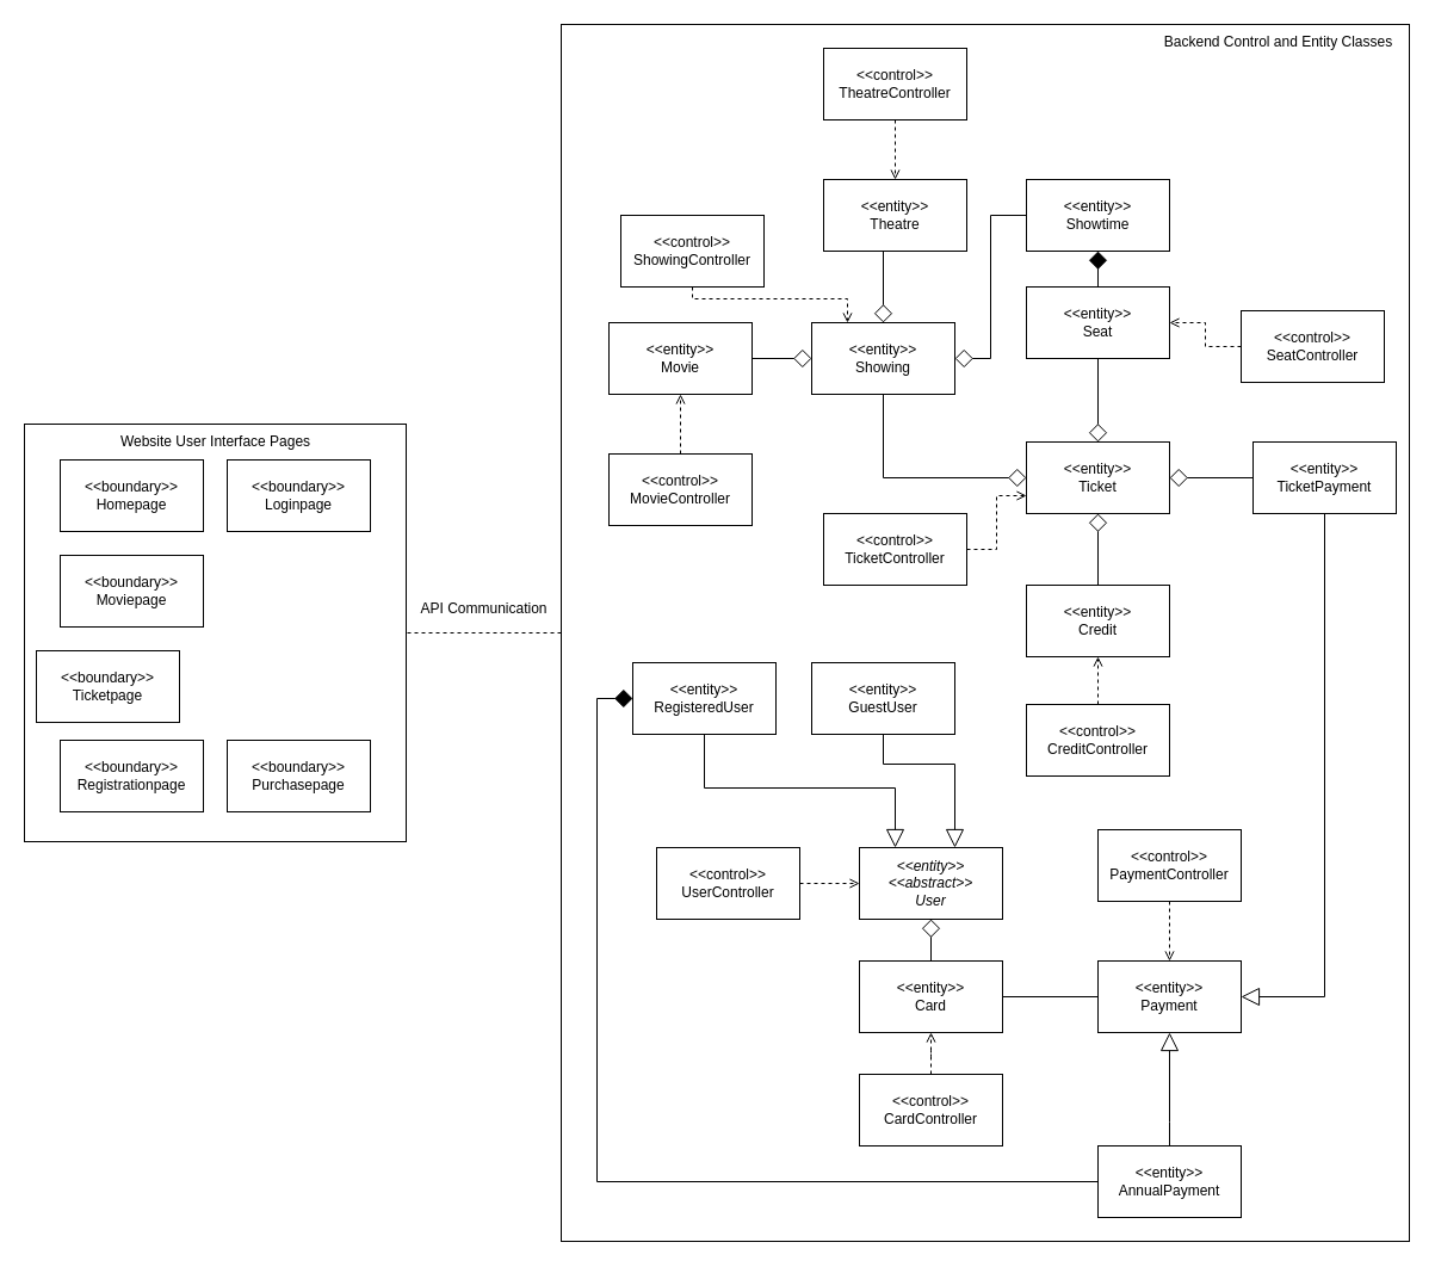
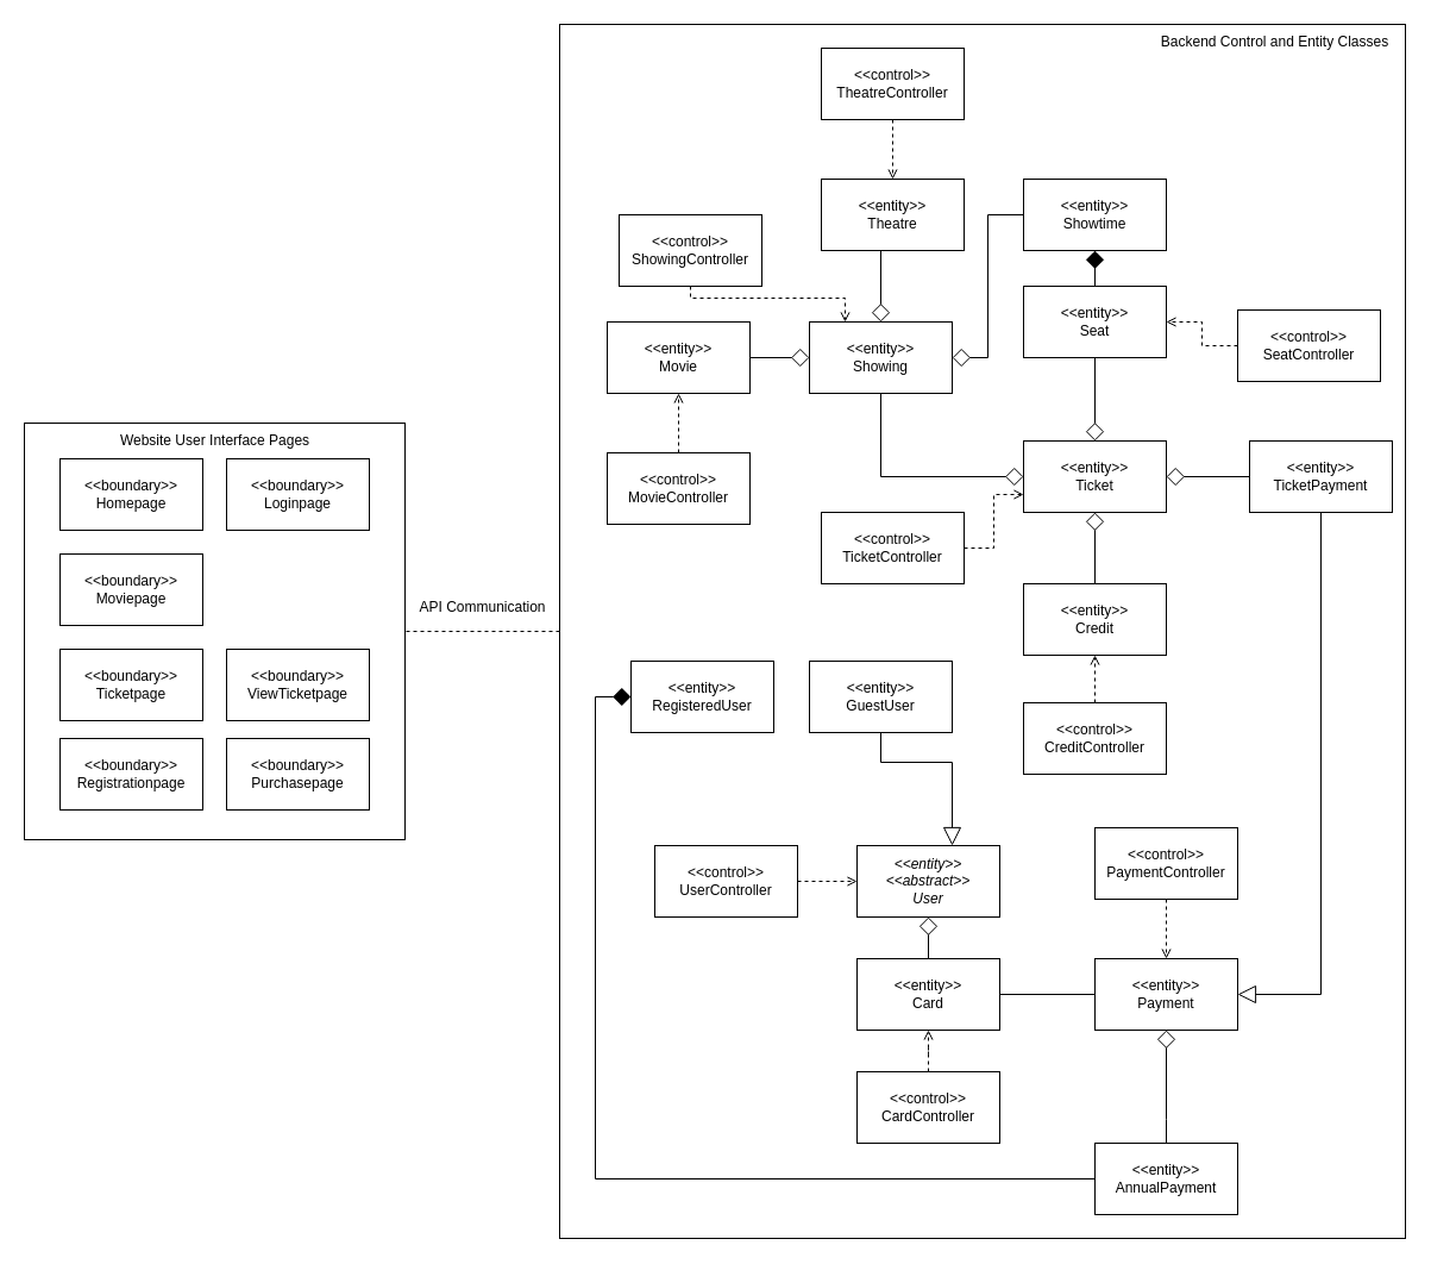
  <mxCell id="0" />
  <mxCell id="1" parent="0" />
  <mxCell id="2" style="edgeStyle=orthogonalEdgeStyle;rounded=0;orthogonalLoop=1;jettySize=auto;html=1;dashed=1;endArrow=none;endFill=0;entryX=1;entryY=0.5;entryDx=0;entryDy=0;" edge="1" parent="1" source="3" target="4"><mxGeometry relative="1" as="geometry"><mxPoint x="350.471" y="1040" as="targetPoint" /></mxGeometry></mxCell>
  <mxCell id="3" value="" style="rounded=0;whiteSpace=wrap;html=1;" vertex="1" parent="1"><mxGeometry x="470" y="20" width="711" height="1020" as="geometry" /></mxCell>
  <mxCell id="4" value="" style="rounded=0;whiteSpace=wrap;html=1;" vertex="1" parent="1"><mxGeometry x="20" y="355" width="320" height="350" as="geometry" /></mxCell>
  <mxCell id="5" style="edgeStyle=orthogonalEdgeStyle;rounded=0;orthogonalLoop=1;jettySize=auto;html=1;startArrow=none;startFill=0;endArrow=diamond;endFill=1;startSize=13;endSize=13;" parent="1" source="31" target="29" edge="1"><mxGeometry relative="1" as="geometry"><Array as="points" /><mxPoint x="890" y="500" as="sourcePoint" /><mxPoint x="820" y="500" as="targetPoint" /></mxGeometry></mxCell>
  <mxCell id="6" style="edgeStyle=orthogonalEdgeStyle;rounded=0;orthogonalLoop=1;jettySize=auto;html=1;startArrow=diamond;startFill=0;endArrow=none;endFill=0;startSize=13;endSize=6;entryX=0.5;entryY=1;entryDx=0;entryDy=0;" parent="1" source="21" target="22" edge="1"><mxGeometry relative="1" as="geometry"><Array as="points"><mxPoint x="740" y="210" /></Array><mxPoint x="920" y="652" as="sourcePoint" /><mxPoint x="990" y="652" as="targetPoint" /></mxGeometry></mxCell>
  <mxCell id="7" style="edgeStyle=orthogonalEdgeStyle;rounded=0;orthogonalLoop=1;jettySize=auto;html=1;startArrow=diamond;startFill=0;endArrow=none;endFill=0;startSize=13;endSize=6;" parent="1" source="21" target="29" edge="1"><mxGeometry relative="1" as="geometry"><mxPoint x="740" y="315" as="sourcePoint" /><mxPoint x="740" y="452.5" as="targetPoint" /><Array as="points"><mxPoint x="830" y="300" /><mxPoint x="830" y="180" /></Array></mxGeometry></mxCell>
  <mxCell id="8" style="edgeStyle=orthogonalEdgeStyle;rounded=0;orthogonalLoop=1;jettySize=auto;html=1;startArrow=none;startFill=0;endArrow=diamond;endFill=0;endSize=13;startSize=13;" parent="1" source="19" target="21" edge="1"><mxGeometry relative="1" as="geometry"><mxPoint x="990" y="455" as="sourcePoint" /><Array as="points" /><mxPoint x="840" y="585" as="targetPoint" /></mxGeometry></mxCell>
- <mxCell id="9" style="edgeStyle=orthogonalEdgeStyle;rounded=0;orthogonalLoop=1;jettySize=auto;html=1;startArrow=none;startFill=0;endArrow=block;endFill=0;startSize=13;endSize=13;" parent="1" source="28" target="24" edge="1"><mxGeometry relative="1" as="geometry"><Array as="points"><mxPoint x="980" y="940" /><mxPoint x="980" y="940" /></Array><mxPoint x="670" y="915" as="sourcePoint" /></mxGeometry></mxCell>
+ <mxCell id="9" style="edgeStyle=orthogonalEdgeStyle;rounded=0;orthogonalLoop=1;jettySize=auto;html=1;startArrow=none;startFill=0;endArrow=diamond;endFill=0;startSize=13;endSize=13;" parent="1" source="28" target="24" edge="1"><mxGeometry relative="1" as="geometry"><Array as="points"><mxPoint x="980" y="940" /><mxPoint x="980" y="940" /></Array><mxPoint x="670" y="915" as="sourcePoint" /></mxGeometry></mxCell>
  <mxCell id="10" style="edgeStyle=orthogonalEdgeStyle;rounded=0;orthogonalLoop=1;jettySize=auto;html=1;exitX=0;exitY=0.5;exitDx=0;exitDy=0;entryX=0;entryY=0.5;entryDx=0;entryDy=0;endArrow=diamond;endFill=1;endSize=13;" parent="1" source="28" target="14" edge="1"><mxGeometry relative="1" as="geometry"><mxPoint x="310" y="965" as="sourcePoint" /><mxPoint x="300" y="-4" as="targetPoint" /></mxGeometry></mxCell>
  <mxCell id="11" style="edgeStyle=orthogonalEdgeStyle;rounded=0;orthogonalLoop=1;jettySize=auto;html=1;startArrow=none;startFill=0;endArrow=block;endFill=0;startSize=13;endSize=13;exitX=0.5;exitY=1;exitDx=0;exitDy=0;" parent="1" source="27" target="24" edge="1"><mxGeometry relative="1" as="geometry"><mxPoint x="1090" y="500" as="sourcePoint" /><Array as="points"><mxPoint x="1110" y="835" /></Array></mxGeometry></mxCell>
- <mxCell id="12" style="edgeStyle=orthogonalEdgeStyle;rounded=0;orthogonalLoop=1;jettySize=auto;html=1;startArrow=none;startFill=0;endArrow=block;endFill=0;startSize=13;endSize=13;entryX=0.25;entryY=0;entryDx=0;entryDy=0;" parent="1" source="14" target="17" edge="1"><mxGeometry relative="1" as="geometry"><Array as="points"><mxPoint x="590" y="660" /><mxPoint x="750" y="660" /></Array><mxPoint x="400" y="610" as="sourcePoint" /><mxPoint x="530" y="685" as="targetPoint" /></mxGeometry></mxCell>
  <mxCell id="13" style="edgeStyle=orthogonalEdgeStyle;rounded=0;orthogonalLoop=1;jettySize=auto;html=1;startArrow=none;startFill=0;endArrow=diamond;endFill=0;endSize=13;startSize=13;" parent="1" source="18" target="25" edge="1"><mxGeometry relative="1" as="geometry"><mxPoint x="684" y="730" as="sourcePoint" /><mxPoint x="600" y="774" as="targetPoint" /><Array as="points" /></mxGeometry></mxCell>
  <mxCell id="14" value="&amp;lt;&amp;lt;entity&amp;gt;&amp;gt;&lt;br&gt;RegisteredUser" style="rounded=0;whiteSpace=wrap;html=1;shadow=0;" parent="1" vertex="1"><mxGeometry x="530" y="555" width="120" height="60" as="geometry" /></mxCell>
  <mxCell id="15" value="&amp;lt;&amp;lt;entity&amp;gt;&amp;gt;&lt;br&gt;GuestUser" style="rounded=0;whiteSpace=wrap;html=1;shadow=0;" parent="1" vertex="1"><mxGeometry x="680" y="555" width="120" height="60" as="geometry" /></mxCell>
  <mxCell id="16" style="edgeStyle=orthogonalEdgeStyle;rounded=0;orthogonalLoop=1;jettySize=auto;html=1;exitX=0.5;exitY=1;exitDx=0;exitDy=0;entryX=0.5;entryY=0;entryDx=0;entryDy=0;startArrow=diamond;startFill=0;endArrow=none;endFill=0;startSize=13;endSize=13;targetPerimeterSpacing=13;" parent="1" source="17" target="32" edge="1"><mxGeometry relative="1" as="geometry" /></mxCell>
  <mxCell id="17" value="&lt;i&gt;&amp;lt;&amp;lt;entity&amp;gt;&amp;gt;&lt;br&gt;&amp;lt;&amp;lt;abstract&amp;gt;&amp;gt;&lt;br&gt;User&lt;/i&gt;" style="rounded=0;whiteSpace=wrap;html=1;shadow=0;" parent="1" vertex="1"><mxGeometry x="720" y="710" width="120" height="60" as="geometry" /></mxCell>
  <mxCell id="18" value="&amp;lt;&amp;lt;entity&amp;gt;&amp;gt;&lt;br&gt;Credit" style="rounded=0;whiteSpace=wrap;html=1;shadow=0;" parent="1" vertex="1"><mxGeometry x="860" y="490" width="120" height="60" as="geometry" /></mxCell>
  <mxCell id="19" value="&amp;lt;&amp;lt;entity&amp;gt;&amp;gt;&lt;br&gt;Movie" style="rounded=0;whiteSpace=wrap;html=1;shadow=0;" parent="1" vertex="1"><mxGeometry x="510" y="270" width="120" height="60" as="geometry" /></mxCell>
  <mxCell id="20" style="edgeStyle=orthogonalEdgeStyle;rounded=0;orthogonalLoop=1;jettySize=auto;html=1;startArrow=none;startFill=0;endArrow=diamond;endFill=0;endSize=13;entryX=0;entryY=0.5;entryDx=0;entryDy=0;exitX=0.5;exitY=1;exitDx=0;exitDy=0;" parent="1" source="21" target="25" edge="1"><mxGeometry relative="1" as="geometry"><Array as="points"><mxPoint x="740" y="400" /></Array><mxPoint x="720" y="360" as="sourcePoint" /><mxPoint x="700" y="420" as="targetPoint" /></mxGeometry></mxCell>
  <mxCell id="21" value="&amp;lt;&amp;lt;entity&amp;gt;&amp;gt;&lt;br&gt;Showing" style="rounded=0;whiteSpace=wrap;html=1;shadow=0;" parent="1" vertex="1"><mxGeometry x="680" y="270" width="120" height="60" as="geometry" /></mxCell>
  <mxCell id="22" value="&amp;lt;&amp;lt;entity&amp;gt;&amp;gt;&lt;br&gt;Theatre" style="rounded=0;whiteSpace=wrap;html=1;shadow=0;" parent="1" vertex="1"><mxGeometry x="690" y="150" width="120" height="60" as="geometry" /></mxCell>
  <mxCell id="23" style="edgeStyle=orthogonalEdgeStyle;rounded=0;orthogonalLoop=1;jettySize=auto;html=1;exitX=0;exitY=0.5;exitDx=0;exitDy=0;entryX=1;entryY=0.5;entryDx=0;entryDy=0;endArrow=none;endFill=0;endSize=13;" parent="1" source="24" target="32" edge="1"><mxGeometry relative="1" as="geometry" /></mxCell>
  <mxCell id="24" value="&amp;lt;&amp;lt;entity&amp;gt;&amp;gt;&lt;br&gt;Payment" style="rounded=0;whiteSpace=wrap;html=1;shadow=0;" parent="1" vertex="1"><mxGeometry x="920" y="805" width="120" height="60" as="geometry" /></mxCell>
  <mxCell id="25" value="&amp;lt;&amp;lt;entity&amp;gt;&amp;gt;&lt;br&gt;Ticket" style="rounded=0;whiteSpace=wrap;html=1;shadow=0;" parent="1" vertex="1"><mxGeometry x="860" y="370" width="120" height="60" as="geometry" /></mxCell>
  <mxCell id="26" style="edgeStyle=orthogonalEdgeStyle;rounded=0;orthogonalLoop=1;jettySize=auto;html=1;exitX=0;exitY=0.5;exitDx=0;exitDy=0;entryX=1;entryY=0.5;entryDx=0;entryDy=0;startArrow=none;startFill=0;endArrow=diamond;endFill=0;endSize=13;" parent="1" source="27" target="25" edge="1"><mxGeometry relative="1" as="geometry"><Array as="points"><mxPoint x="1060" y="400" /><mxPoint x="1060" y="400" /></Array></mxGeometry></mxCell>
  <mxCell id="27" value="&amp;lt;&amp;lt;entity&amp;gt;&amp;gt;&lt;br&gt;TicketPayment" style="rounded=0;whiteSpace=wrap;html=1;shadow=0;" parent="1" vertex="1"><mxGeometry x="1050" y="370" width="120" height="60" as="geometry" /></mxCell>
  <mxCell id="28" value="&amp;lt;&amp;lt;entity&amp;gt;&amp;gt;&lt;br&gt;AnnualPayment" style="rounded=0;whiteSpace=wrap;html=1;shadow=0;" parent="1" vertex="1"><mxGeometry x="920" y="960" width="120" height="60" as="geometry" /></mxCell>
  <mxCell id="29" value="&amp;lt;&amp;lt;entity&amp;gt;&amp;gt;&lt;br&gt;Showtime" style="rounded=0;whiteSpace=wrap;html=1;shadow=0;" parent="1" vertex="1"><mxGeometry x="860" y="150" width="120" height="60" as="geometry" /></mxCell>
  <mxCell id="30" style="edgeStyle=orthogonalEdgeStyle;rounded=0;orthogonalLoop=1;jettySize=auto;html=1;startArrow=none;startFill=0;endArrow=diamond;endFill=0;endSize=13;entryX=0.5;entryY=0;entryDx=0;entryDy=0;" parent="1" source="31" target="25" edge="1"><mxGeometry relative="1" as="geometry"><mxPoint x="850" y="345" as="targetPoint" /></mxGeometry></mxCell>
  <mxCell id="31" value="&amp;lt;&amp;lt;entity&amp;gt;&amp;gt;&lt;br&gt;Seat" style="rounded=0;whiteSpace=wrap;html=1;shadow=0;" parent="1" vertex="1"><mxGeometry x="860" y="240" width="120" height="60" as="geometry" /></mxCell>
  <mxCell id="32" value="&amp;lt;&amp;lt;entity&amp;gt;&amp;gt;&lt;br&gt;Card" style="rounded=0;whiteSpace=wrap;html=1;shadow=0;" parent="1" vertex="1"><mxGeometry x="720" y="805" width="120" height="60" as="geometry" /></mxCell>
  <mxCell id="33" style="edgeStyle=orthogonalEdgeStyle;rounded=0;orthogonalLoop=1;jettySize=auto;html=1;entryX=0.5;entryY=0;entryDx=0;entryDy=0;dashed=1;endArrow=open;endFill=0;" edge="1" parent="1" source="34" target="24"><mxGeometry relative="1" as="geometry" /></mxCell>
  <mxCell id="34" value="&amp;lt;&amp;lt;control&amp;gt;&amp;gt;&lt;br&gt;PaymentController" style="rounded=0;whiteSpace=wrap;html=1;shadow=0;" parent="1" vertex="1"><mxGeometry x="920" y="695" width="120" height="60" as="geometry" /></mxCell>
  <mxCell id="35" style="edgeStyle=orthogonalEdgeStyle;rounded=0;orthogonalLoop=1;jettySize=auto;html=1;entryX=1;entryY=0.5;entryDx=0;entryDy=0;dashed=1;endArrow=open;endFill=0;" edge="1" parent="1" source="36" target="31"><mxGeometry relative="1" as="geometry" /></mxCell>
  <mxCell id="36" value="&amp;lt;&amp;lt;control&amp;gt;&amp;gt;&lt;br&gt;SeatController" style="rounded=0;whiteSpace=wrap;html=1;shadow=0;" parent="1" vertex="1"><mxGeometry x="1040" y="260" width="120" height="60" as="geometry" /></mxCell>
  <mxCell id="37" style="edgeStyle=orthogonalEdgeStyle;rounded=0;orthogonalLoop=1;jettySize=auto;html=1;entryX=0.5;entryY=0;entryDx=0;entryDy=0;endArrow=open;endFill=0;dashed=1;" edge="1" parent="1" source="38" target="22"><mxGeometry relative="1" as="geometry" /></mxCell>
  <mxCell id="38" value="&amp;lt;&amp;lt;control&amp;gt;&amp;gt;&lt;br&gt;TheatreController" style="rounded=0;whiteSpace=wrap;html=1;shadow=0;" parent="1" vertex="1"><mxGeometry x="690" y="40" width="120" height="60" as="geometry" /></mxCell>
  <mxCell id="39" style="edgeStyle=orthogonalEdgeStyle;rounded=0;orthogonalLoop=1;jettySize=auto;html=1;entryX=0.5;entryY=1;entryDx=0;entryDy=0;dashed=1;endArrow=open;endFill=0;" edge="1" parent="1" source="40" target="19"><mxGeometry relative="1" as="geometry" /></mxCell>
  <mxCell id="40" value="&amp;lt;&amp;lt;control&amp;gt;&amp;gt;&lt;br&gt;MovieController" style="rounded=0;whiteSpace=wrap;html=1;shadow=0;" parent="1" vertex="1"><mxGeometry x="510" y="380" width="120" height="60" as="geometry" /></mxCell>
  <mxCell id="41" style="edgeStyle=orthogonalEdgeStyle;rounded=0;orthogonalLoop=1;jettySize=auto;html=1;entryX=0;entryY=0.75;entryDx=0;entryDy=0;dashed=1;endArrow=open;endFill=0;" edge="1" parent="1" source="42" target="25"><mxGeometry relative="1" as="geometry" /></mxCell>
  <mxCell id="42" value="&amp;lt;&amp;lt;control&amp;gt;&amp;gt;&lt;br&gt;TicketController" style="rounded=0;whiteSpace=wrap;html=1;shadow=0;" parent="1" vertex="1"><mxGeometry x="690" y="430" width="120" height="60" as="geometry" /></mxCell>
  <mxCell id="43" style="edgeStyle=orthogonalEdgeStyle;rounded=0;orthogonalLoop=1;jettySize=auto;html=1;entryX=0.25;entryY=0;entryDx=0;entryDy=0;dashed=1;endArrow=open;endFill=0;" edge="1" parent="1" source="44" target="21"><mxGeometry relative="1" as="geometry"><Array as="points"><mxPoint x="580" y="250" /><mxPoint x="710" y="250" /></Array></mxGeometry></mxCell>
  <mxCell id="44" value="&amp;lt;&amp;lt;control&amp;gt;&amp;gt;&lt;br&gt;ShowingController" style="rounded=0;whiteSpace=wrap;html=1;shadow=0;" parent="1" vertex="1"><mxGeometry x="520" y="180" width="120" height="60" as="geometry" /></mxCell>
  <mxCell id="45" style="edgeStyle=orthogonalEdgeStyle;rounded=0;orthogonalLoop=1;jettySize=auto;html=1;entryX=0.5;entryY=1;entryDx=0;entryDy=0;dashed=1;endArrow=open;endFill=0;" edge="1" parent="1" source="46" target="32"><mxGeometry relative="1" as="geometry" /></mxCell>
  <mxCell id="46" value="&amp;lt;&amp;lt;control&amp;gt;&amp;gt;&lt;br&gt;CardController" style="rounded=0;whiteSpace=wrap;html=1;shadow=0;" parent="1" vertex="1"><mxGeometry x="720" y="900" width="120" height="60" as="geometry" /></mxCell>
  <mxCell id="47" style="edgeStyle=orthogonalEdgeStyle;rounded=0;orthogonalLoop=1;jettySize=auto;html=1;entryX=0.5;entryY=1;entryDx=0;entryDy=0;dashed=1;endArrow=open;endFill=0;" edge="1" parent="1" source="48" target="18"><mxGeometry relative="1" as="geometry" /></mxCell>
  <mxCell id="48" value="&amp;lt;&amp;lt;control&amp;gt;&amp;gt;&lt;br&gt;CreditController" style="rounded=0;whiteSpace=wrap;html=1;shadow=0;" parent="1" vertex="1"><mxGeometry x="860" y="590" width="120" height="60" as="geometry" /></mxCell>
  <mxCell id="49" style="edgeStyle=orthogonalEdgeStyle;rounded=0;orthogonalLoop=1;jettySize=auto;html=1;entryX=0;entryY=0.5;entryDx=0;entryDy=0;dashed=1;endArrow=open;endFill=0;" edge="1" parent="1" source="50" target="17"><mxGeometry relative="1" as="geometry" /></mxCell>
  <mxCell id="50" value="&amp;lt;&amp;lt;control&amp;gt;&amp;gt;&lt;br&gt;UserController" style="rounded=0;whiteSpace=wrap;html=1;shadow=0;" parent="1" vertex="1"><mxGeometry x="550" y="710" width="120" height="60" as="geometry" /></mxCell>
  <mxCell id="51" value="&amp;lt;&amp;lt;boundary&amp;gt;&amp;gt;&lt;br&gt;Loginpage" style="rounded=0;whiteSpace=wrap;html=1;shadow=0;" vertex="1" parent="1"><mxGeometry x="190" y="385" width="120" height="60" as="geometry" /></mxCell>
  <mxCell id="52" value="&amp;lt;&amp;lt;boundary&amp;gt;&amp;gt;&lt;br&gt;Homepage" style="rounded=0;whiteSpace=wrap;html=1;shadow=0;" vertex="1" parent="1"><mxGeometry x="50" y="385" width="120" height="60" as="geometry" /></mxCell>
  <mxCell id="53" value="&amp;lt;&amp;lt;boundary&amp;gt;&amp;gt;&lt;br&gt;Registrationpage" style="rounded=0;whiteSpace=wrap;html=1;shadow=0;" vertex="1" parent="1"><mxGeometry x="50" y="620" width="120" height="60" as="geometry" /></mxCell>
  <mxCell id="54" value="&amp;lt;&amp;lt;boundary&amp;gt;&amp;gt;&lt;br&gt;Moviepage" style="rounded=0;whiteSpace=wrap;html=1;shadow=0;" vertex="1" parent="1"><mxGeometry x="50" y="465" width="120" height="60" as="geometry" /></mxCell>
- <mxCell id="55" value="&amp;lt;&amp;lt;boundary&amp;gt;&amp;gt;&lt;br&gt;Ticketpage" style="rounded=0;whiteSpace=wrap;html=1;shadow=0;" vertex="1" parent="1"><mxGeometry x="30" y="545" width="120" height="60" as="geometry" /></mxCell>
+ <mxCell id="55" value="&amp;lt;&amp;lt;boundary&amp;gt;&amp;gt;&lt;br&gt;Ticketpage" style="rounded=0;whiteSpace=wrap;html=1;shadow=0;" vertex="1" parent="1"><mxGeometry x="50" y="545" width="120" height="60" as="geometry" /></mxCell>
  <mxCell id="56" value="&amp;lt;&amp;lt;boundary&amp;gt;&amp;gt;&lt;br&gt;Purchasepage" style="rounded=0;whiteSpace=wrap;html=1;shadow=0;" vertex="1" parent="1"><mxGeometry x="190" y="620" width="120" height="60" as="geometry" /></mxCell>
+ <mxCell id="57" value="&amp;lt;&amp;lt;boundary&amp;gt;&amp;gt;&lt;br&gt;ViewTicketpage" style="rounded=0;whiteSpace=wrap;html=1;shadow=0;" vertex="1" parent="1"><mxGeometry x="190" y="545" width="120" height="60" as="geometry" /></mxCell>
  <mxCell id="58" style="edgeStyle=orthogonalEdgeStyle;rounded=0;orthogonalLoop=1;jettySize=auto;html=1;startArrow=none;startFill=0;endArrow=block;endFill=0;startSize=13;endSize=13;exitX=0.5;exitY=1;exitDx=0;exitDy=0;" edge="1" parent="1" source="15"><mxGeometry relative="1" as="geometry"><Array as="points"><mxPoint x="740" y="640" /><mxPoint x="800" y="640" /></Array><mxPoint x="278.997" y="670" as="sourcePoint" /><mxPoint x="800" y="710" as="targetPoint" /></mxGeometry></mxCell>
  <mxCell id="59" value="Website User Interface Pages" style="text;html=1;align=center;verticalAlign=middle;resizable=0;points=[];autosize=1;strokeColor=none;fillColor=none;" vertex="1" parent="1"><mxGeometry x="90" y="355" width="180" height="30" as="geometry" /></mxCell>
  <mxCell id="60" value="Backend Control and Entity Classes" style="text;html=1;align=center;verticalAlign=middle;resizable=0;points=[];autosize=1;strokeColor=none;fillColor=none;" vertex="1" parent="1"><mxGeometry x="961" y="20" width="220" height="30" as="geometry" /></mxCell>
  <mxCell id="61" value="API Communication" style="text;html=1;align=center;verticalAlign=middle;resizable=0;points=[];autosize=1;strokeColor=none;fillColor=none;" vertex="1" parent="1"><mxGeometry x="340" y="495" width="130" height="30" as="geometry" /></mxCell>
